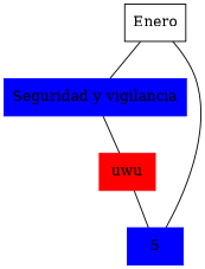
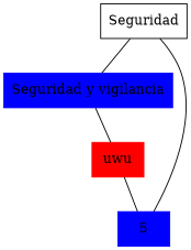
  graph {
    compound=true
    concentrate=true
    rank=same
    node [shape=box color=blue style=filled]
-   n1 [label=Enero color="" style=""]
+   n1 [label=Seguridad color="" style=""]
    n2 [label="Seguridad y vigilancia"]
    n3 [label=5]
    n4 [color=red label=uwu shape=polygon]
    n1 -- n2
    n1 -- n3
    n2 -- n4
    n4 -- n3
  }
